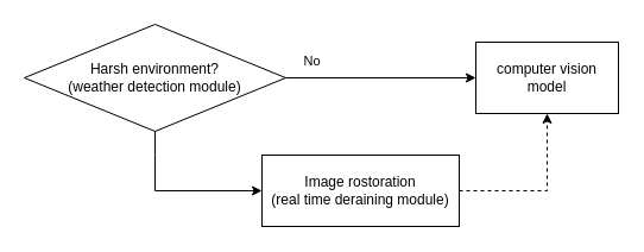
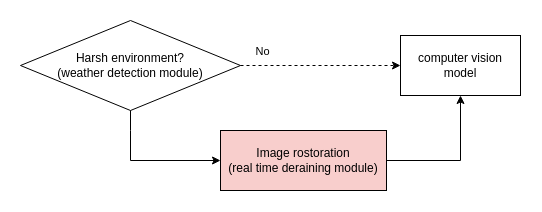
  <mxCell id="0" />
  <mxCell id="1" parent="0" />
- <mxCell id="2" value="Image rostoration&lt;br&gt;(real time deraining module)" style="rounded=0;whiteSpace=wrap;html=1;" parent="1" vertex="1"><mxGeometry x="220" y="130" width="166" height="60" as="geometry" /></mxCell>
+ <mxCell id="2" value="Image rostoration&lt;br&gt;(real time deraining module)" style="rounded=0;whiteSpace=wrap;html=1;fillColor=#f8cecc;" parent="1" vertex="1"><mxGeometry x="220" y="130" width="166" height="60" as="geometry" /></mxCell>
  <mxCell id="3" value="Harsh environment?&lt;br&gt;(weather detection module)" style="rhombus;whiteSpace=wrap;html=1;" parent="1" vertex="1"><mxGeometry x="20" y="20" width="220" height="90" as="geometry" /></mxCell>
  <mxCell id="4" value="computer vision model" style="rounded=0;whiteSpace=wrap;html=1;" parent="1" vertex="1"><mxGeometry x="400" y="35" width="120" height="60" as="geometry" /></mxCell>
- <mxCell id="5" value="" style="endArrow=classic;html=1;rounded=0;exitX=1;exitY=0.5;exitDx=0;exitDy=0;entryX=0.5;entryY=1;entryDx=0;entryDy=0;dashed=1;" parent="1" source="2" target="4" edge="1"><mxGeometry width="50" height="50" relative="1" as="geometry"><mxPoint x="360" y="140" as="sourcePoint" /><mxPoint x="410" y="90" as="targetPoint" /><Array as="points"><mxPoint x="460" y="160" /></Array></mxGeometry></mxCell>
+ <mxCell id="5" value="" style="endArrow=classic;html=1;rounded=0;exitX=1;exitY=0.5;exitDx=0;exitDy=0;entryX=0.5;entryY=1;entryDx=0;entryDy=0;" parent="1" source="2" target="4" edge="1"><mxGeometry width="50" height="50" relative="1" as="geometry"><mxPoint x="360" y="140" as="sourcePoint" /><mxPoint x="410" y="90" as="targetPoint" /><Array as="points"><mxPoint x="460" y="160" /></Array></mxGeometry></mxCell>
  <mxCell id="6" value="" style="endArrow=classic;html=1;rounded=0;exitX=0.5;exitY=1;exitDx=0;exitDy=0;entryX=0;entryY=0.5;entryDx=0;entryDy=0;" parent="1" source="3" target="2" edge="1"><mxGeometry width="50" height="50" relative="1" as="geometry"><mxPoint x="417" y="170" as="sourcePoint" /><mxPoint x="500" y="105" as="targetPoint" /><Array as="points"><mxPoint x="130" y="130" /><mxPoint x="130" y="160" /></Array></mxGeometry></mxCell>
- <mxCell id="7" value="" style="endArrow=classic;html=1;rounded=0;exitX=1;exitY=0.5;exitDx=0;exitDy=0;entryX=0;entryY=0.5;entryDx=0;entryDy=0;" parent="1" source="3" target="4" edge="1"><mxGeometry width="50" height="50" relative="1" as="geometry"><mxPoint x="360" y="140" as="sourcePoint" /><mxPoint x="410" y="90" as="targetPoint" /></mxGeometry></mxCell>
+ <mxCell id="7" value="" style="endArrow=classic;html=1;rounded=0;exitX=1;exitY=0.5;exitDx=0;exitDy=0;entryX=0;entryY=0.5;entryDx=0;entryDy=0;dashed=1;" parent="1" source="3" target="4" edge="1"><mxGeometry width="50" height="50" relative="1" as="geometry"><mxPoint x="360" y="140" as="sourcePoint" /><mxPoint x="410" y="90" as="targetPoint" /></mxGeometry></mxCell>
  <mxCell id="8" value="No" style="edgeLabel;html=1;align=center;verticalAlign=middle;resizable=0;points=[];" parent="7" vertex="1" connectable="0"><mxGeometry x="-0.631" y="3" relative="1" as="geometry"><mxPoint x="-9" y="-12" as="offset" /></mxGeometry></mxCell>
